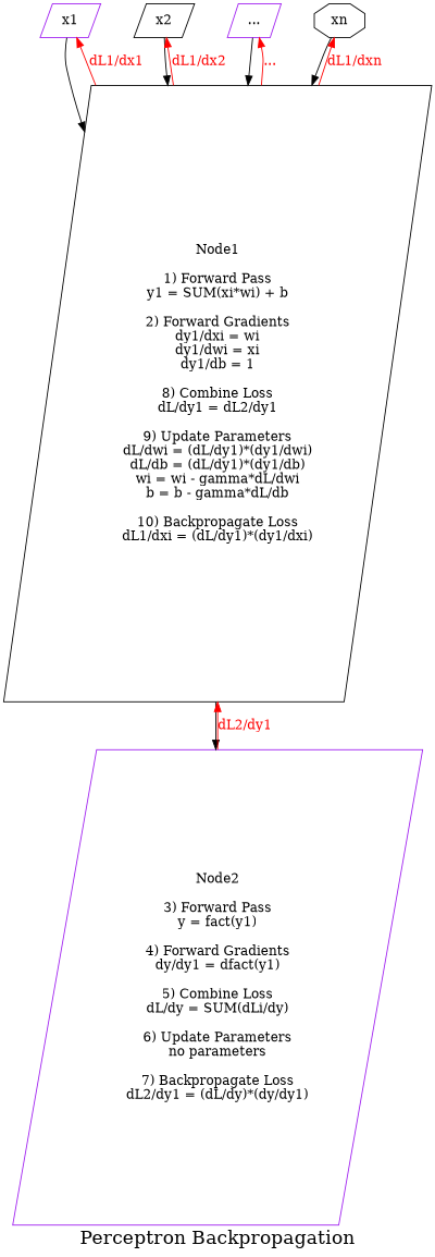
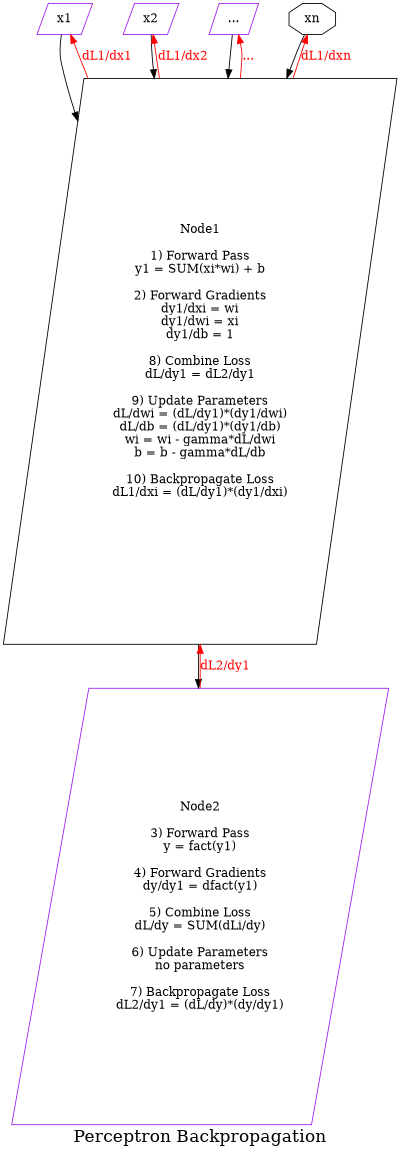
  digraph {
    fontsize=20
    label="Perceptron Backpropagation"
    node [color=purple shape=parallelogram]
    n1 [label=x1]
-   n2 [color=black label=x2]
+   n2 [label=x2]
    n3 [label="..."]
    n4 [color=black label=xn shape=octagon]
    n5 [color=black label="Node1\n\n1) Forward Pass\ny1 = SUM(xi*wi) + b\n\n2) Forward Gradients\ndy1/dxi = wi\ndy1/dwi = xi\ndy1/db = 1\n\n8) Combine Loss\ndL/dy1 = dL2/dy1\n\n9) Update Parameters\ndL/dwi = (dL/dy1)*(dy1/dwi)\ndL/db = (dL/dy1)*(dy1/db)\nwi = wi - gamma*dL/dwi\nb = b - gamma*dL/db\n\n10) Backpropagate Loss\ndL1/dxi = (dL/dy1)*(dy1/dxi)"]
    n6 [label="Node2\n\n3) Forward Pass\ny = fact(y1)\n\n4) Forward Gradients\ndy/dy1 = dfact(y1)\n\n5) Combine Loss\ndL/dy = SUM(dLi/dy)\n\n6) Update Parameters\nno parameters\n\n7) Backpropagate Loss\ndL2/dy1 = (dL/dy)*(dy/dy1)"]
    subgraph sub_1 {
      rank=same
      n1
      n2
    }
    subgraph sub_2 {
      rank=same
      n2
      n3
    }
    subgraph sub_3 {
      rank=same
      n3
      n4
    }
    n1 -> n2 [style=invis]
    n1 -> n5
    n2 -> n3 [style=invis]
    n2 -> n5
    n3 -> n4 [style=invis]
    n3 -> n5
    n4 -> n5
    n5 -> n1 [color=red fontcolor=red label="dL1/dx1"]
    n5 -> n2 [color=red fontcolor=red label="dL1/dx2"]
    n5 -> n3 [color=red fontcolor=red label="..."]
    n5 -> n4 [color=red fontcolor=red label="dL1/dxn"]
    n5 -> n6
    n6 -> n5 [color=red fontcolor=red label="dL2/dy1"]
  }
